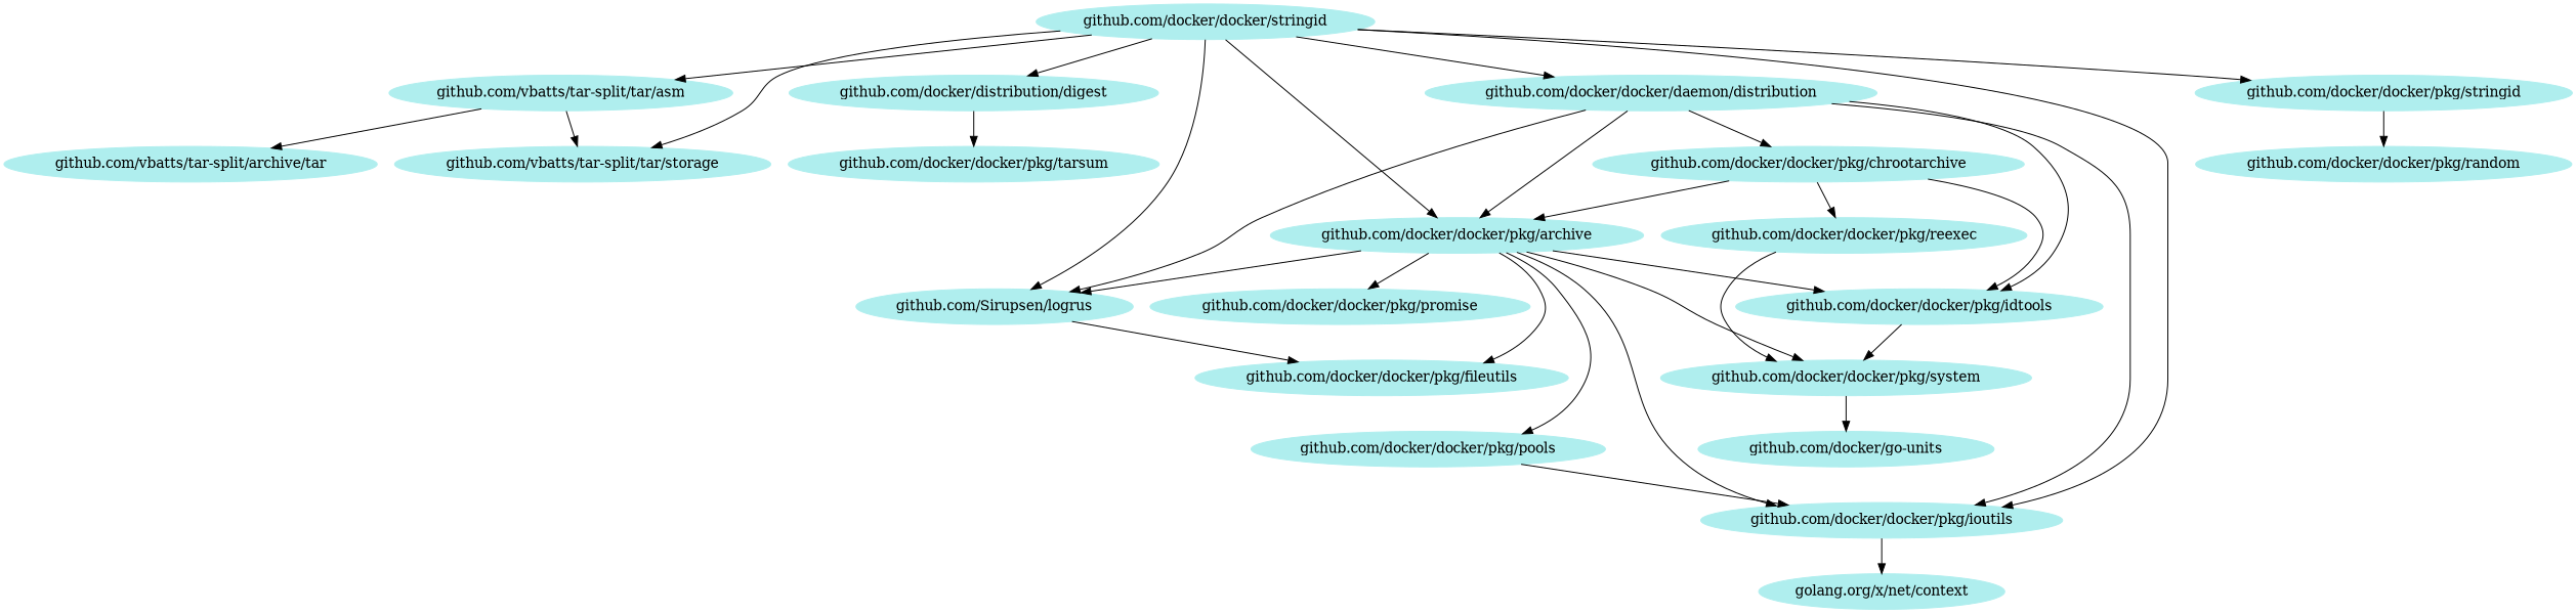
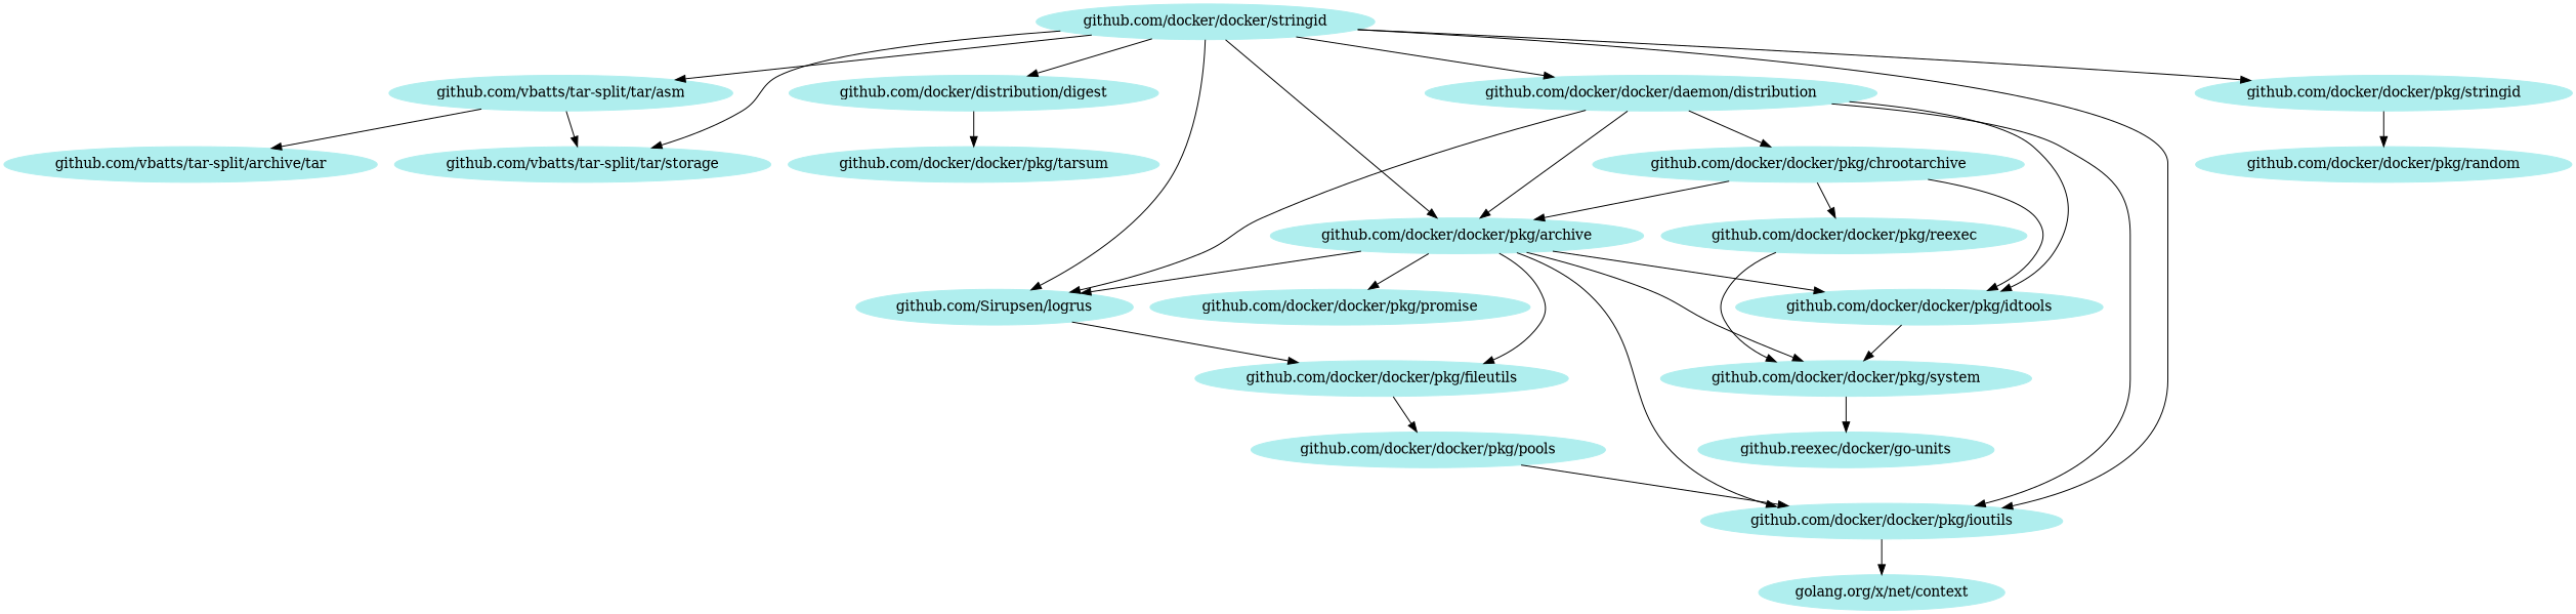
  digraph {
    node [color=paleturquoise style=filled]
    n1 [label="github.com/vbatts/tar-split/tar/asm"]
    n2 [label="github.com/vbatts/tar-split/archive/tar"]
    n3 [label="github.com/vbatts/tar-split/tar/storage"]
    n4 [label="github.com/docker/distribution/digest"]
    n5 [label="github.com/docker/docker/pkg/tarsum"]
    n6 [label="github.com/docker/docker/daemon/distribution"]
    n7 [label="github.com/Sirupsen/logrus"]
    n8 [label="github.com/docker/docker/pkg/archive"]
    n9 [label="github.com/docker/docker/pkg/chrootarchive"]
    n10 [label="github.com/docker/docker/pkg/idtools"]
    n11 [label="github.com/docker/docker/pkg/ioutils"]
    n12 [label="github.com/docker/docker/pkg/fileutils"]
    n13 [label="github.com/docker/docker/pkg/system"]
    n14 [label="github.com/docker/docker/pkg/pools"]
    n15 [label="github.com/docker/docker/pkg/promise"]
    n16 [label="github.com/docker/docker/pkg/reexec"]
    n17 [label="golang.org/x/net/context"]
-   n18 [label="github.com/docker/go-units"]
+   n18 [label="github.reexec/docker/go-units"]
    n19 [label="github.com/docker/docker/stringid"]
    n20 [label="github.com/docker/docker/pkg/stringid"]
    n21 [label="github.com/docker/docker/pkg/random"]
    n1 -> n2
    n1 -> n3
    n4 -> n5
    n6 -> n7
    n6 -> n8
    n6 -> n9
    n6 -> n10
    n6 -> n11
    n7 -> n12
    n8 -> n7
    n8 -> n10
    n8 -> n11
    n8 -> n12
    n8 -> n13
-   n8 -> n14
+   n12 -> n14
    n8 -> n15
    n9 -> n8
    n9 -> n10
    n9 -> n16
    n10 -> n13
    n11 -> n17
    n13 -> n18
    n14 -> n11
    n16 -> n13
    n19 -> n1
    n19 -> n3
    n19 -> n4
    n19 -> n6
    n19 -> n7
    n19 -> n8
    n19 -> n11
    n19 -> n20
    n20 -> n21
  }
